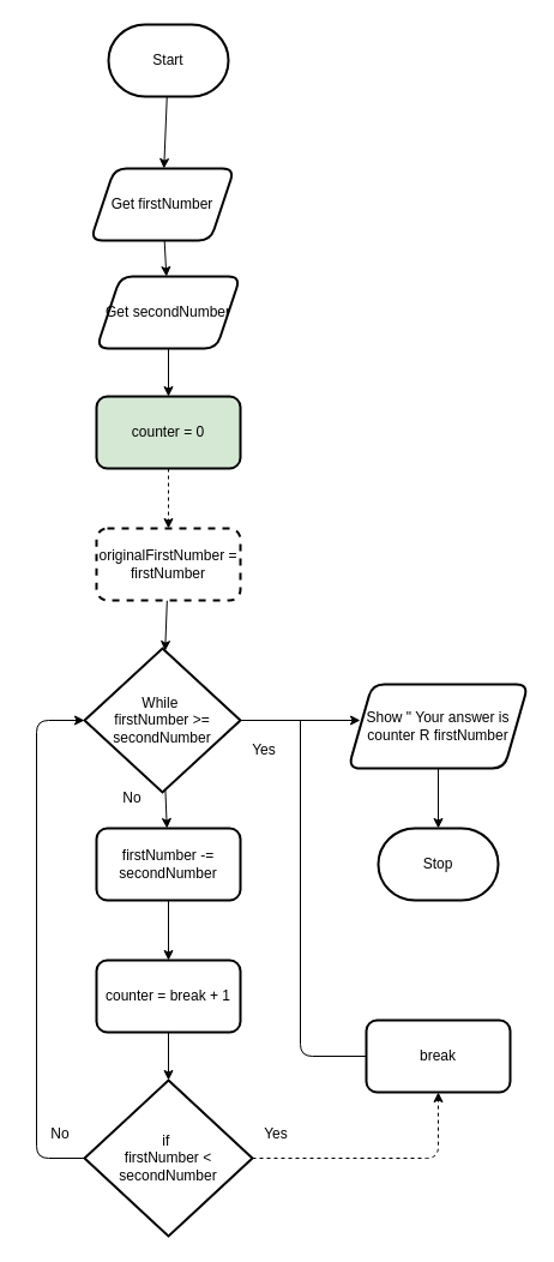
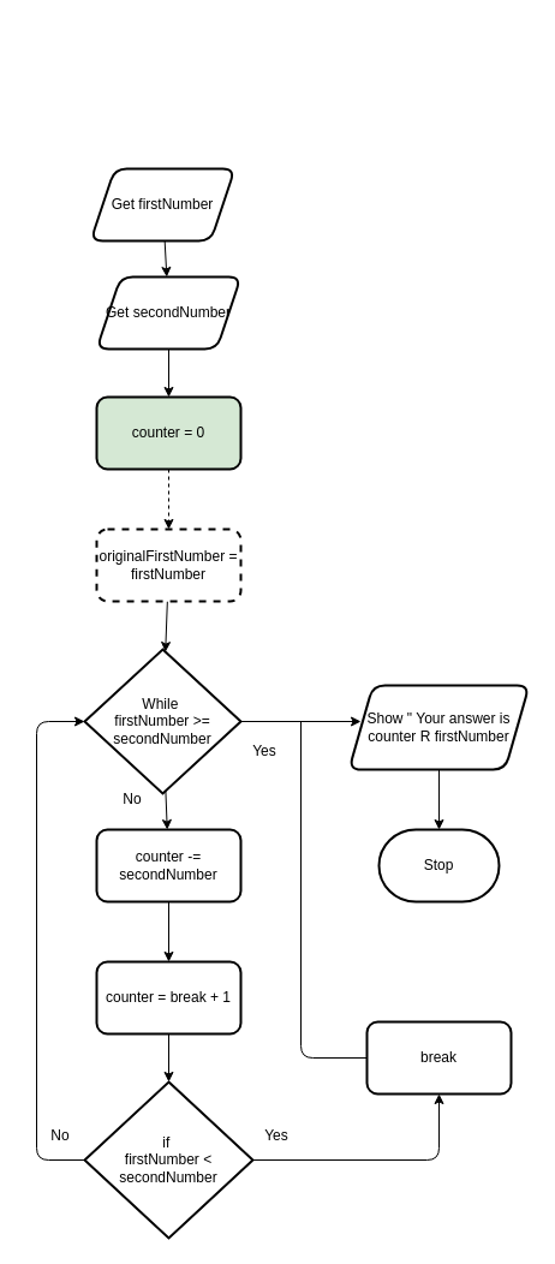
  <mxCell id="0" />
  <mxCell id="1" parent="0" />
- <mxCell id="2" value="" style="edgeStyle=none;html=1;" parent="1" source="3" target="5" edge="1"><mxGeometry relative="1" as="geometry" /></mxCell>
- <mxCell id="3" value="Start" style="strokeWidth=2;html=1;shape=mxgraph.flowchart.terminator;whiteSpace=wrap;" parent="1" vertex="1"><mxGeometry x="90" y="20" width="100" height="60" as="geometry" /></mxCell>
  <mxCell id="4" value="" style="edgeStyle=none;html=1;" parent="1" source="5" target="7" edge="1"><mxGeometry relative="1" as="geometry" /></mxCell>
  <mxCell id="5" value="Get firstNumber" style="shape=parallelogram;perimeter=parallelogramPerimeter;whiteSpace=wrap;html=1;fixedSize=1;strokeWidth=2;rounded=1;" parent="1" vertex="1"><mxGeometry x="75" y="140" width="120" height="60" as="geometry" /></mxCell>
  <mxCell id="6" value="" style="edgeStyle=none;html=1;" parent="1" source="7" target="9" edge="1"><mxGeometry relative="1" as="geometry" /></mxCell>
  <mxCell id="7" value="Get secondNumber" style="shape=parallelogram;perimeter=parallelogramPerimeter;whiteSpace=wrap;html=1;fixedSize=1;strokeWidth=2;rounded=1;" parent="1" vertex="1"><mxGeometry x="80" y="230" width="120" height="60" as="geometry" /></mxCell>
  <mxCell id="8" value="" style="edgeStyle=none;html=1;dashed=1;" parent="1" source="9" target="11" edge="1"><mxGeometry relative="1" as="geometry" /></mxCell>
  <mxCell id="9" value="counter = 0" style="rounded=1;whiteSpace=wrap;html=1;strokeWidth=2;fillColor=#d5e8d4;" parent="1" vertex="1"><mxGeometry x="80" y="330" width="120" height="60" as="geometry" /></mxCell>
  <mxCell id="10" value="" style="edgeStyle=none;html=1;" parent="1" source="11" target="14" edge="1"><mxGeometry relative="1" as="geometry" /></mxCell>
  <mxCell id="11" value="originalFirstNumber = firstNumber" style="rounded=1;whiteSpace=wrap;html=1;strokeWidth=2;dashed=1;" parent="1" vertex="1"><mxGeometry x="80" y="440" width="120" height="60" as="geometry" /></mxCell>
  <mxCell id="12" value="" style="edgeStyle=none;html=1;" parent="1" source="14" edge="1"><mxGeometry relative="1" as="geometry"><mxPoint x="300" y="600" as="targetPoint" /></mxGeometry></mxCell>
  <mxCell id="13" value="" style="edgeStyle=none;html=1;" edge="1" parent="1" source="14" target="25"><mxGeometry relative="1" as="geometry" /></mxCell>
  <mxCell id="14" value="While&amp;nbsp;&lt;div&gt;firstNumber &amp;gt;= secondNumber&lt;/div&gt;" style="rhombus;whiteSpace=wrap;html=1;rounded=0;strokeWidth=2;" parent="1" vertex="1"><mxGeometry x="70" y="540" width="130" height="120" as="geometry" /></mxCell>
  <mxCell id="15" value="" style="edgeStyle=none;html=1;" edge="1" parent="1" source="17" target="23"><mxGeometry relative="1" as="geometry" /></mxCell>
  <mxCell id="16" value="" style="edgeStyle=none;html=1;" edge="1" parent="1"><mxGeometry relative="1" as="geometry"><mxPoint x="250" y="600" as="sourcePoint" /><mxPoint x="330" y="880" as="targetPoint" /><Array as="points"><mxPoint x="250" y="880" /></Array></mxGeometry></mxCell>
  <mxCell id="17" value="counter = break + 1" style="rounded=1;whiteSpace=wrap;html=1;strokeWidth=2;" parent="1" vertex="1"><mxGeometry x="80" y="800" width="120" height="60" as="geometry" /></mxCell>
  <mxCell id="18" value="" style="edgeStyle=none;html=1;" parent="1" source="19" target="20" edge="1"><mxGeometry relative="1" as="geometry" /></mxCell>
  <mxCell id="19" value="Show &quot; Your answer is counter R firstNumber" style="shape=parallelogram;perimeter=parallelogramPerimeter;whiteSpace=wrap;html=1;fixedSize=1;rounded=1;strokeWidth=2;" parent="1" vertex="1"><mxGeometry x="290" y="570" width="150" height="70" as="geometry" /></mxCell>
  <mxCell id="20" value="Stop" style="strokeWidth=2;html=1;shape=mxgraph.flowchart.terminator;whiteSpace=wrap;" parent="1" vertex="1"><mxGeometry x="315" y="690" width="100" height="60" as="geometry" /></mxCell>
  <mxCell id="21" value="" style="edgeStyle=none;html=1;entryX=0;entryY=0.5;entryDx=0;entryDy=0;" edge="1" parent="1" source="23" target="14"><mxGeometry relative="1" as="geometry"><mxPoint x="60" y="660" as="targetPoint" /><Array as="points"><mxPoint x="30" y="965" /><mxPoint x="30" y="600" /></Array></mxGeometry></mxCell>
- <mxCell id="22" value="" style="edgeStyle=none;html=1;entryX=0.5;entryY=1;entryDx=0;entryDy=0;dashed=1;" edge="1" parent="1" source="23" target="26"><mxGeometry relative="1" as="geometry"><mxPoint x="370" y="965" as="targetPoint" /><Array as="points"><mxPoint x="365" y="965" /></Array></mxGeometry></mxCell>
+ <mxCell id="22" value="" style="edgeStyle=none;html=1;entryX=0.5;entryY=1;entryDx=0;entryDy=0;" edge="1" parent="1" source="23" target="26"><mxGeometry relative="1" as="geometry"><mxPoint x="370" y="965" as="targetPoint" /><Array as="points"><mxPoint x="365" y="965" /></Array></mxGeometry></mxCell>
  <mxCell id="23" value="if&amp;nbsp;&lt;div&gt;firstNumber &amp;lt; secondNumber&lt;/div&gt;" style="rhombus;whiteSpace=wrap;html=1;rounded=0;strokeWidth=2;" vertex="1" parent="1"><mxGeometry x="70" y="900" width="140" height="130" as="geometry" /></mxCell>
  <mxCell id="24" value="" style="edgeStyle=none;html=1;" edge="1" parent="1" source="25" target="17"><mxGeometry relative="1" as="geometry" /></mxCell>
- <mxCell id="25" value="firstNumber -=&lt;div&gt;secondNumber&lt;/div&gt;" style="whiteSpace=wrap;html=1;rounded=1;strokeWidth=2;" vertex="1" parent="1"><mxGeometry x="80" y="690" width="120" height="60" as="geometry" /></mxCell>
+ <mxCell id="25" value="counter -=&lt;div&gt;secondNumber&lt;/div&gt;" style="whiteSpace=wrap;html=1;rounded=1;strokeWidth=2;" vertex="1" parent="1"><mxGeometry x="80" y="690" width="120" height="60" as="geometry" /></mxCell>
  <mxCell id="26" value="break" style="whiteSpace=wrap;html=1;rounded=1;strokeWidth=2;" vertex="1" parent="1"><mxGeometry x="305" y="850" width="120" height="60" as="geometry" /></mxCell>
  <mxCell id="27" value="Yes" style="text;strokeColor=none;align=center;fillColor=none;html=1;verticalAlign=middle;whiteSpace=wrap;rounded=0;" vertex="1" parent="1"><mxGeometry x="190" y="610" width="60" height="30" as="geometry" /></mxCell>
  <mxCell id="28" value="No" style="text;strokeColor=none;align=center;fillColor=none;html=1;verticalAlign=middle;whiteSpace=wrap;rounded=0;" vertex="1" parent="1"><mxGeometry x="80" y="650" width="60" height="30" as="geometry" /></mxCell>
  <mxCell id="29" value="Yes" style="text;strokeColor=none;align=center;fillColor=none;html=1;verticalAlign=middle;whiteSpace=wrap;rounded=0;" vertex="1" parent="1"><mxGeometry x="200" y="930" width="60" height="30" as="geometry" /></mxCell>
  <mxCell id="30" value="No" style="text;strokeColor=none;align=center;fillColor=none;html=1;verticalAlign=middle;whiteSpace=wrap;rounded=0;" vertex="1" parent="1"><mxGeometry x="20" y="930" width="60" height="30" as="geometry" /></mxCell>
